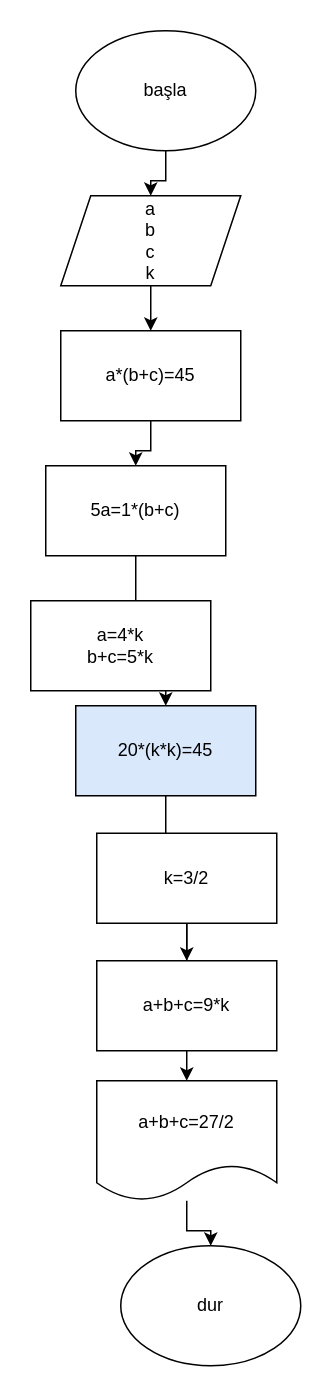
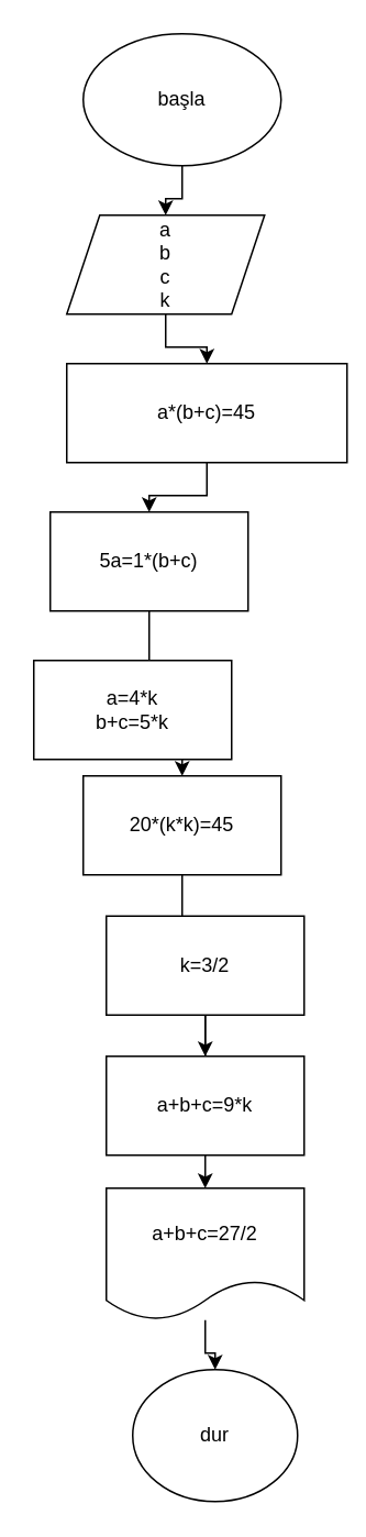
  <mxCell id="0" />
  <mxCell id="1" parent="0" />
  <mxCell id="2" value="" style="edgeStyle=orthogonalEdgeStyle;rounded=0;orthogonalLoop=1;jettySize=auto;html=1;" edge="1" parent="1" source="3" target="5"><mxGeometry relative="1" as="geometry" /></mxCell>
  <mxCell id="3" value="başla" style="ellipse;whiteSpace=wrap;html=1;" parent="1" vertex="1"><mxGeometry x="50" y="20" width="120" height="80" as="geometry" /></mxCell>
  <mxCell id="4" value="" style="edgeStyle=orthogonalEdgeStyle;rounded=0;orthogonalLoop=1;jettySize=auto;html=1;" edge="1" parent="1" source="5" target="7"><mxGeometry relative="1" as="geometry" /></mxCell>
  <mxCell id="5" value="a&lt;br&gt;b&lt;br&gt;c&lt;br&gt;k" style="shape=parallelogram;perimeter=parallelogramPerimeter;whiteSpace=wrap;html=1;fixedSize=1;" parent="1" vertex="1"><mxGeometry x="40" y="130" width="120" height="60" as="geometry" /></mxCell>
  <mxCell id="6" value="" style="edgeStyle=orthogonalEdgeStyle;rounded=0;orthogonalLoop=1;jettySize=auto;html=1;" edge="1" parent="1" source="7" target="9"><mxGeometry relative="1" as="geometry" /></mxCell>
- <mxCell id="7" value="a*(b+c)=45" style="rounded=0;whiteSpace=wrap;html=1;" parent="1" vertex="1"><mxGeometry x="40" y="220" width="120" height="60" as="geometry" /></mxCell>
+ <mxCell id="7" value="a*(b+c)=45" style="rounded=0;whiteSpace=wrap;html=1;" parent="1" vertex="1"><mxGeometry x="40" y="220" width="170" height="60" as="geometry" /></mxCell>
  <mxCell id="8" value="" style="edgeStyle=orthogonalEdgeStyle;rounded=0;orthogonalLoop=1;jettySize=auto;html=1;" edge="1" parent="1" source="9" target="12"><mxGeometry relative="1" as="geometry" /></mxCell>
  <mxCell id="9" value="5a=1*(b+c)" style="rounded=0;whiteSpace=wrap;html=1;" parent="1" vertex="1"><mxGeometry x="30" y="310" width="120" height="60" as="geometry" /></mxCell>
  <mxCell id="10" value="a=4*k&lt;br&gt;b+c=5*k" style="rounded=0;whiteSpace=wrap;html=1;" parent="1" vertex="1"><mxGeometry x="20" y="400" width="120" height="60" as="geometry" /></mxCell>
  <mxCell id="11" value="" style="edgeStyle=orthogonalEdgeStyle;rounded=0;orthogonalLoop=1;jettySize=auto;html=1;" edge="1" parent="1" source="12" target="15"><mxGeometry relative="1" as="geometry" /></mxCell>
- <mxCell id="12" value="20*(k*k)=45" style="rounded=0;whiteSpace=wrap;html=1;fillColor=#dae8fc;" parent="1" vertex="1"><mxGeometry x="50" y="470" width="120" height="60" as="geometry" /></mxCell>
+ <mxCell id="12" value="20*(k*k)=45" style="rounded=0;whiteSpace=wrap;html=1;" parent="1" vertex="1"><mxGeometry x="50" y="470" width="120" height="60" as="geometry" /></mxCell>
  <mxCell id="13" value="" style="edgeStyle=orthogonalEdgeStyle;rounded=0;orthogonalLoop=1;jettySize=auto;html=1;" edge="1" parent="1" source="14" target="17"><mxGeometry relative="1" as="geometry" /></mxCell>
  <mxCell id="14" value="k=3/2" style="rounded=0;whiteSpace=wrap;html=1;" parent="1" vertex="1"><mxGeometry x="64" y="555" width="120" height="60" as="geometry" /></mxCell>
  <mxCell id="15" value="a+b+c=9*k" style="rounded=0;whiteSpace=wrap;html=1;" parent="1" vertex="1"><mxGeometry x="64" y="640" width="120" height="60" as="geometry" /></mxCell>
  <mxCell id="16" value="" style="edgeStyle=orthogonalEdgeStyle;rounded=0;orthogonalLoop=1;jettySize=auto;html=1;" edge="1" parent="1" source="17" target="18"><mxGeometry relative="1" as="geometry" /></mxCell>
  <mxCell id="17" value="a+b+c=27/2" style="shape=document;whiteSpace=wrap;html=1;boundedLbl=1;" parent="1" vertex="1"><mxGeometry x="64" y="720" width="120" height="80" as="geometry" /></mxCell>
- <mxCell id="18" value="dur" style="ellipse;whiteSpace=wrap;html=1;" parent="1" vertex="1"><mxGeometry x="80" y="830" width="120" height="80" as="geometry" /></mxCell>
+ <mxCell id="18" value="dur" style="ellipse;whiteSpace=wrap;html=1;" parent="1" vertex="1"><mxGeometry x="80" y="830" width="100" height="80" as="geometry" /></mxCell>
